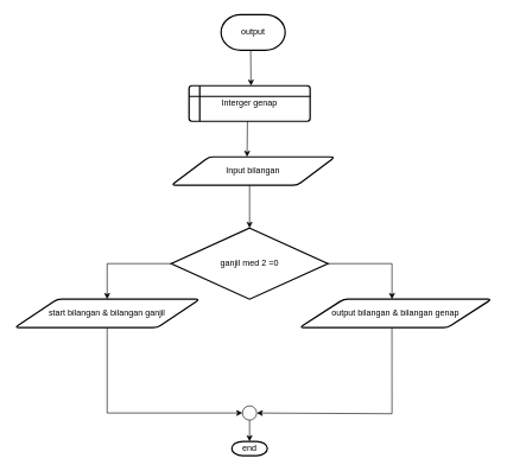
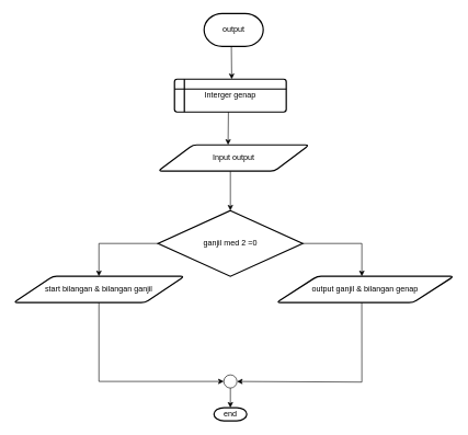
  <mxCell id="0" />
  <mxCell id="1" parent="0" />
  <mxCell id="2" value="output" style="strokeWidth=2;html=1;shape=mxgraph.flowchart.terminator;whiteSpace=wrap;" vertex="1" parent="1"><mxGeometry x="310" y="20" width="90" height="50" as="geometry" /></mxCell>
  <mxCell id="3" value="" style="endArrow=classic;html=1;rounded=0;exitX=0.367;exitY=1.02;exitDx=0;exitDy=0;exitPerimeter=0;" edge="1" parent="1"><mxGeometry width="50" height="50" relative="1" as="geometry"><mxPoint x="351.52" y="71" as="sourcePoint" /><mxPoint x="352" y="120" as="targetPoint" /></mxGeometry></mxCell>
  <mxCell id="4" value="Interger genap" style="shape=internalStorage;whiteSpace=wrap;html=1;dx=15;dy=15;rounded=1;arcSize=8;strokeWidth=2;" vertex="1" parent="1"><mxGeometry x="265" y="120" width="170" height="50" as="geometry" /></mxCell>
- <mxCell id="5" value="Input bilangan" style="shape=parallelogram;html=1;strokeWidth=2;perimeter=parallelogramPerimeter;whiteSpace=wrap;rounded=1;arcSize=12;size=0.23;" vertex="1" parent="1"><mxGeometry x="240" y="220" width="230" height="40" as="geometry" /></mxCell>
+ <mxCell id="5" value="Input output" style="shape=parallelogram;html=1;strokeWidth=2;perimeter=parallelogramPerimeter;whiteSpace=wrap;rounded=1;arcSize=12;size=0.23;" vertex="1" parent="1"><mxGeometry x="240" y="220" width="230" height="40" as="geometry" /></mxCell>
  <mxCell id="6" style="edgeStyle=orthogonalEdgeStyle;rounded=0;orthogonalLoop=1;jettySize=auto;html=1;exitX=0.5;exitY=1;exitDx=0;exitDy=0;" edge="1" parent="1" source="5" target="5"><mxGeometry relative="1" as="geometry" /></mxCell>
  <mxCell id="7" value="" style="endArrow=classic;html=1;rounded=0;" edge="1" parent="1"><mxGeometry width="50" height="50" relative="1" as="geometry"><mxPoint x="350" y="260" as="sourcePoint" /><mxPoint x="350" y="320" as="targetPoint" /></mxGeometry></mxCell>
  <mxCell id="8" value="" style="endArrow=classic;html=1;rounded=0;" edge="1" parent="1"><mxGeometry width="50" height="50" relative="1" as="geometry"><mxPoint x="347" y="170" as="sourcePoint" /><mxPoint x="346.5" y="220" as="targetPoint" /></mxGeometry></mxCell>
  <mxCell id="9" value="ganjil med 2 =0" style="strokeWidth=2;html=1;shape=mxgraph.flowchart.decision;whiteSpace=wrap;" vertex="1" parent="1"><mxGeometry x="240" y="320" width="220" height="100" as="geometry" /></mxCell>
  <mxCell id="10" value="" style="endArrow=classic;html=1;rounded=0;exitX=1;exitY=0.5;exitDx=0;exitDy=0;exitPerimeter=0;" edge="1" parent="1" source="9"><mxGeometry width="50" height="50" relative="1" as="geometry"><mxPoint x="560" y="400" as="sourcePoint" /><mxPoint x="550" y="420" as="targetPoint" /><Array as="points"><mxPoint x="550" y="370" /></Array></mxGeometry></mxCell>
  <mxCell id="11" value="" style="endArrow=classic;html=1;rounded=0;exitX=0;exitY=0.5;exitDx=0;exitDy=0;exitPerimeter=0;" edge="1" parent="1" source="9"><mxGeometry width="50" height="50" relative="1" as="geometry"><mxPoint x="60" y="310" as="sourcePoint" /><mxPoint x="150" y="420" as="targetPoint" /><Array as="points"><mxPoint x="150" y="370" /></Array></mxGeometry></mxCell>
- <mxCell id="12" value="output bilangan &amp;amp; bilangan genap" style="shape=parallelogram;html=1;strokeWidth=2;perimeter=parallelogramPerimeter;whiteSpace=wrap;rounded=1;arcSize=12;size=0.23;" vertex="1" parent="1"><mxGeometry x="420" y="420" width="270" height="40" as="geometry" /></mxCell>
+ <mxCell id="12" value="output ganjil &amp;amp; bilangan genap" style="shape=parallelogram;html=1;strokeWidth=2;perimeter=parallelogramPerimeter;whiteSpace=wrap;rounded=1;arcSize=12;size=0.23;" vertex="1" parent="1"><mxGeometry x="420" y="420" width="270" height="40" as="geometry" /></mxCell>
  <mxCell id="13" value="start bilangan &amp;amp; bilangan ganjil" style="shape=parallelogram;html=1;strokeWidth=2;perimeter=parallelogramPerimeter;whiteSpace=wrap;rounded=1;arcSize=12;size=0.23;" vertex="1" parent="1"><mxGeometry x="20" y="420" width="260" height="40" as="geometry" /></mxCell>
  <mxCell id="14" value="" style="endArrow=classic;html=1;rounded=0;exitX=0.5;exitY=1;exitDx=0;exitDy=0;" edge="1" parent="1"><mxGeometry width="50" height="50" relative="1" as="geometry"><mxPoint x="150" y="460" as="sourcePoint" /><mxPoint x="340" y="580" as="targetPoint" /><Array as="points"><mxPoint x="150" y="580" /></Array></mxGeometry></mxCell>
  <mxCell id="15" value="" style="endArrow=classic;html=1;rounded=0;exitX=0.481;exitY=1;exitDx=0;exitDy=0;exitPerimeter=0;entryX=1;entryY=0.5;entryDx=0;entryDy=0;entryPerimeter=0;" edge="1" parent="1" source="12" target="16"><mxGeometry width="50" height="50" relative="1" as="geometry"><mxPoint x="550" y="470" as="sourcePoint" /><mxPoint x="370" y="581" as="targetPoint" /><Array as="points"><mxPoint x="550" y="581" /></Array></mxGeometry></mxCell>
  <mxCell id="16" value="" style="verticalLabelPosition=bottom;verticalAlign=top;html=1;shape=mxgraph.flowchart.on-page_reference;" vertex="1" parent="1"><mxGeometry x="340" y="570" width="20" height="20" as="geometry" /></mxCell>
  <mxCell id="17" value="" style="endArrow=classic;html=1;rounded=0;exitX=0.5;exitY=1;exitDx=0;exitDy=0;exitPerimeter=0;" edge="1" parent="1" source="16"><mxGeometry width="50" height="50" relative="1" as="geometry"><mxPoint x="420" y="490" as="sourcePoint" /><mxPoint x="350" y="620" as="targetPoint" /></mxGeometry></mxCell>
  <mxCell id="18" value="end" style="strokeWidth=2;html=1;shape=mxgraph.flowchart.terminator;whiteSpace=wrap;" vertex="1" parent="1"><mxGeometry x="325" y="620" width="50" height="20" as="geometry" /></mxCell>
